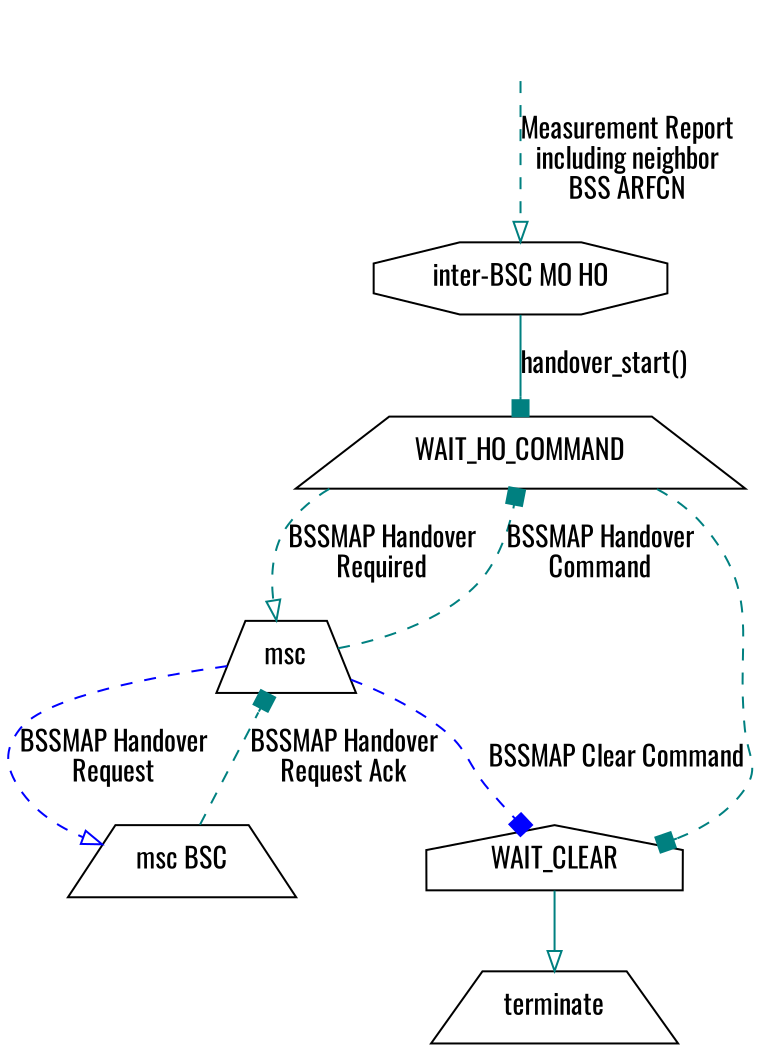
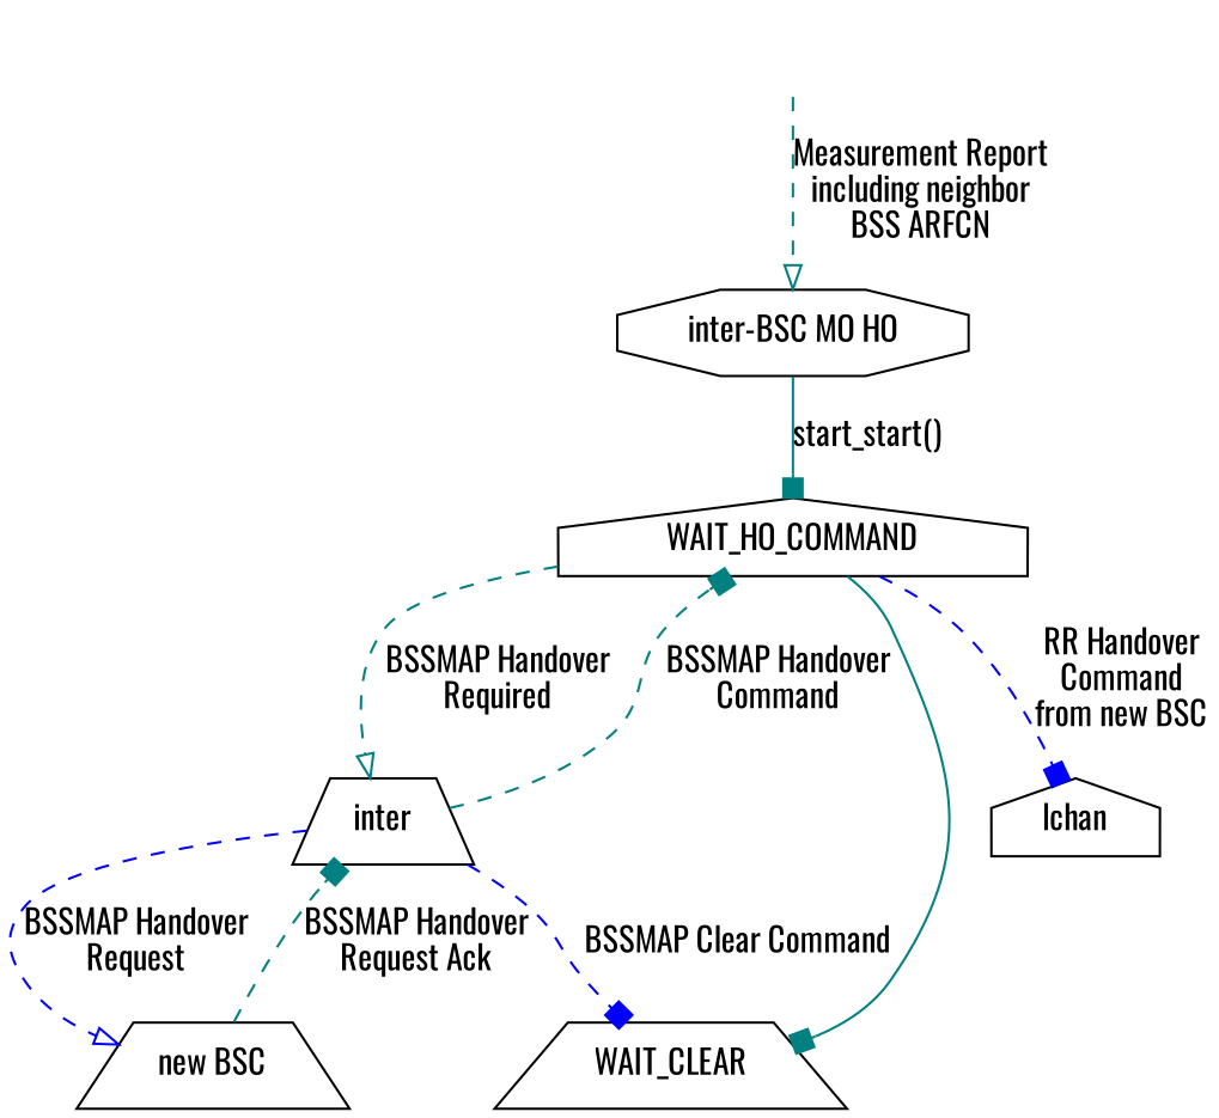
  digraph {
    fontname=Oswald
    rankdir=TB
    node [fontname=Oswald shape=house]
    edge [arrowhead=box color=teal fontname=Oswald style=dashed]
    invisible [style=invisible shape=""]
    n2 [label="inter-BSC MO HO" shape=octagon]
-   WAIT_HO_COMMAND [shape=trapezium]
-   n4 [label=msc shape=trapezium]
-   WAIT_CLEAR
-   n7 [label="msc BSC" shape=trapezium]
-   n8 [label=terminate shape=trapezium]
+   WAIT_HO_COMMAND
+   n4 [label=inter shape=trapezium]
+   WAIT_CLEAR [shape=trapezium]
+   n6 [label=lchan]
+   n7 [label="new BSC" shape=trapezium]
    invisible -> n2 [arrowhead=onormal label="Measurement Report\nincluding neighbor\nBSS ARFCN"]
-   n2 -> WAIT_HO_COMMAND [label="handover_start()" style=""]
+   n2 -> WAIT_HO_COMMAND [label="start_start()" style=""]
    WAIT_HO_COMMAND -> n4 [arrowhead=onormal label="BSSMAP Handover\nRequired"]
-   WAIT_HO_COMMAND -> WAIT_CLEAR
+   WAIT_HO_COMMAND -> WAIT_CLEAR [style=""]
+   WAIT_HO_COMMAND -> n6 [color=blue label="RR Handover\nCommand\nfrom new BSC"]
    n4 -> WAIT_HO_COMMAND [label="BSSMAP Handover\nCommand"]
    n4 -> WAIT_CLEAR [color=blue label="BSSMAP Clear Command"]
    n4 -> n7 [arrowhead=onormal color=blue label="BSSMAP Handover\nRequest"]
-   WAIT_CLEAR -> n8 [arrowhead=onormal style=""]
    n7 -> n4 [label="BSSMAP Handover\nRequest Ack"]
  }
